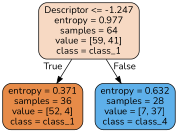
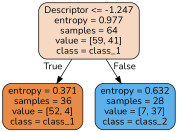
  digraph {
    fontname=Nunito
    node [color=black fontname=Nunito shape=box style="filled, rounded"]
    edge [fontname=Nunito labeldistance=2.5]
    n1 [fillcolor="#f7d9c3" label="Descriptor <= -1.247\nentropy = 0.977\nsamples = 64\nvalue = [59, 41]\nclass = class_1"]
    n2 [fillcolor="#e78b48" label="entropy = 0.371\nsamples = 36\nvalue = [52, 4]\nclass = class_1"]
-   n3 [fillcolor="#5eb0ea" label="entropy = 0.632\nsamples = 28\nvalue = [7, 37]\nclass = class_4"]
+   n3 [fillcolor="#5eb0ea" label="entropy = 0.632\nsamples = 28\nvalue = [7, 37]\nclass = class_2"]
    n1 -> n2 [headlabel=True labelangle=45]
    n1 -> n3 [headlabel=False labelangle=-45]
  }
